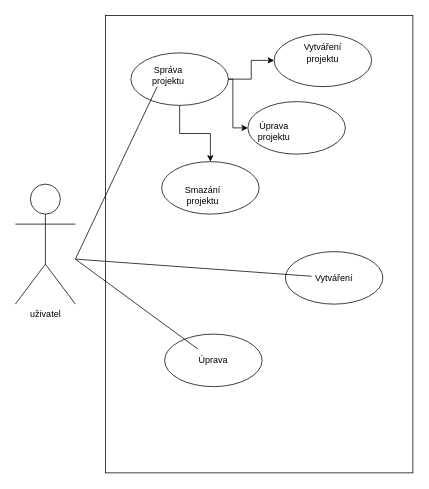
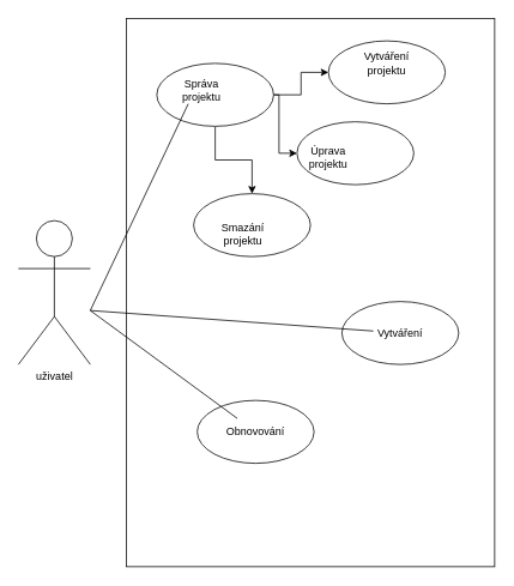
  <mxCell id="0" />
  <mxCell id="1" parent="0" />
  <mxCell id="2" value="" style="rounded=0;whiteSpace=wrap;html=1;" vertex="1" parent="1"><mxGeometry x="140" y="20" width="410" height="610" as="geometry" /></mxCell>
  <mxCell id="3" value="uživatel" style="shape=umlActor;verticalLabelPosition=bottom;verticalAlign=top;html=1;outlineConnect=0;" vertex="1" parent="1"><mxGeometry x="20" y="245" width="80" height="160" as="geometry" /></mxCell>
  <mxCell id="4" value="" style="ellipse;whiteSpace=wrap;html=1;" vertex="1" parent="1"><mxGeometry x="365" y="45" width="130" height="70" as="geometry" /></mxCell>
  <mxCell id="5" value="Vytváření projektu" style="text;html=1;strokeColor=none;fillColor=none;align=center;verticalAlign=middle;whiteSpace=wrap;rounded=0;" vertex="1" parent="1"><mxGeometry x="400" y="55" width="60" height="30" as="geometry" /></mxCell>
  <mxCell id="6" value="" style="ellipse;whiteSpace=wrap;html=1;" vertex="1" parent="1"><mxGeometry x="380" y="335" width="130" height="70" as="geometry" /></mxCell>
  <mxCell id="7" value="Vytváření" style="text;html=1;strokeColor=none;fillColor=none;align=center;verticalAlign=middle;whiteSpace=wrap;rounded=0;" vertex="1" parent="1"><mxGeometry x="415" y="355" width="60" height="30" as="geometry" /></mxCell>
  <mxCell id="8" value="" style="ellipse;whiteSpace=wrap;html=1;" vertex="1" parent="1"><mxGeometry x="219" y="445" width="130" height="70" as="geometry" /></mxCell>
- <mxCell id="9" value="Úprava" style="text;html=1;strokeColor=none;fillColor=none;align=center;verticalAlign=middle;whiteSpace=wrap;rounded=0;" vertex="1" parent="1"><mxGeometry x="254" y="465" width="60" height="30" as="geometry" /></mxCell>
+ <mxCell id="9" value="Obnovování" style="text;html=1;strokeColor=none;fillColor=none;align=center;verticalAlign=middle;whiteSpace=wrap;rounded=0;" vertex="1" parent="1"><mxGeometry x="254" y="465" width="60" height="30" as="geometry" /></mxCell>
  <mxCell id="10" style="edgeStyle=orthogonalEdgeStyle;rounded=0;orthogonalLoop=1;jettySize=auto;html=1;" edge="1" parent="1" source="13" target="4"><mxGeometry relative="1" as="geometry" /></mxCell>
  <mxCell id="11" style="edgeStyle=orthogonalEdgeStyle;rounded=0;orthogonalLoop=1;jettySize=auto;html=1;entryX=0;entryY=0.5;entryDx=0;entryDy=0;" edge="1" parent="1" source="13" target="15"><mxGeometry relative="1" as="geometry"><Array as="points"><mxPoint x="310" y="105" /><mxPoint x="310" y="170" /></Array></mxGeometry></mxCell>
  <mxCell id="12" style="edgeStyle=orthogonalEdgeStyle;rounded=0;orthogonalLoop=1;jettySize=auto;html=1;" edge="1" parent="1" source="13" target="17"><mxGeometry relative="1" as="geometry" /></mxCell>
  <mxCell id="13" value="" style="ellipse;whiteSpace=wrap;html=1;" vertex="1" parent="1"><mxGeometry x="174" y="70" width="130" height="70" as="geometry" /></mxCell>
  <mxCell id="14" value="Správa projektu" style="text;html=1;strokeColor=none;fillColor=none;align=center;verticalAlign=middle;whiteSpace=wrap;rounded=0;" vertex="1" parent="1"><mxGeometry x="194" y="85" width="60" height="30" as="geometry" /></mxCell>
  <mxCell id="15" value="" style="ellipse;whiteSpace=wrap;html=1;" vertex="1" parent="1"><mxGeometry x="330" y="135" width="130" height="70" as="geometry" /></mxCell>
  <mxCell id="16" value="Úprava projektu" style="text;html=1;strokeColor=none;fillColor=none;align=center;verticalAlign=middle;whiteSpace=wrap;rounded=0;" vertex="1" parent="1"><mxGeometry x="335" y="160" width="60" height="30" as="geometry" /></mxCell>
  <mxCell id="17" value="" style="ellipse;whiteSpace=wrap;html=1;" vertex="1" parent="1"><mxGeometry x="215" y="215" width="130" height="70" as="geometry" /></mxCell>
  <mxCell id="18" value="Smazání&lt;br&gt;projektu" style="text;html=1;strokeColor=none;fillColor=none;align=center;verticalAlign=middle;whiteSpace=wrap;rounded=0;" vertex="1" parent="1"><mxGeometry x="240" y="245" width="60" height="30" as="geometry" /></mxCell>
  <mxCell id="19" value="" style="endArrow=none;html=1;rounded=0;" edge="1" parent="1" source="9"><mxGeometry width="50" height="50" relative="1" as="geometry"><mxPoint x="260" y="355" as="sourcePoint" /><mxPoint x="100" y="345" as="targetPoint" /></mxGeometry></mxCell>
  <mxCell id="20" value="" style="endArrow=none;html=1;rounded=0;" edge="1" parent="1" source="7"><mxGeometry width="50" height="50" relative="1" as="geometry"><mxPoint x="294" y="455" as="sourcePoint" /><mxPoint x="100" y="345" as="targetPoint" /></mxGeometry></mxCell>
  <mxCell id="21" value="" style="endArrow=none;html=1;rounded=0;exitX=0.25;exitY=1;exitDx=0;exitDy=0;" edge="1" parent="1" source="14"><mxGeometry width="50" height="50" relative="1" as="geometry"><mxPoint x="304" y="465" as="sourcePoint" /><mxPoint x="100" y="345" as="targetPoint" /></mxGeometry></mxCell>
